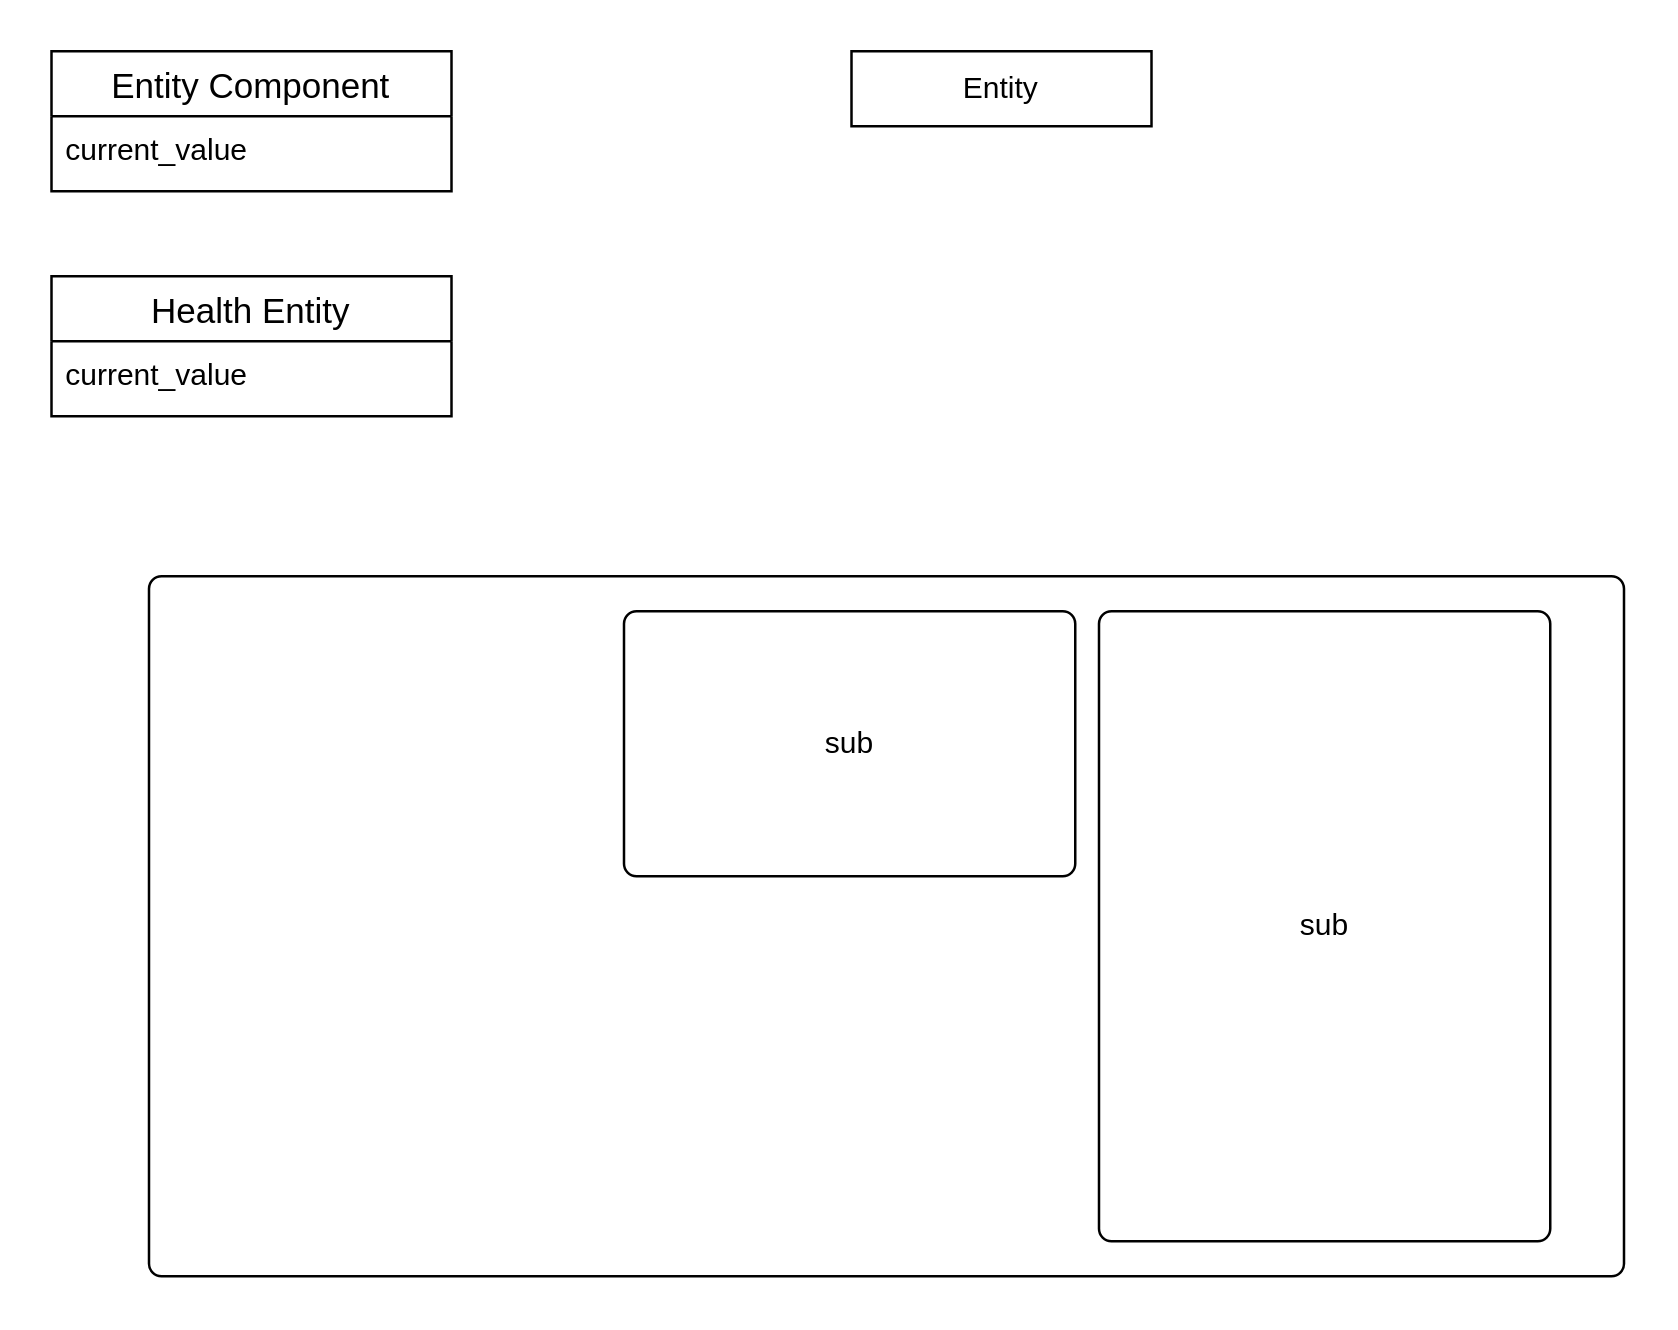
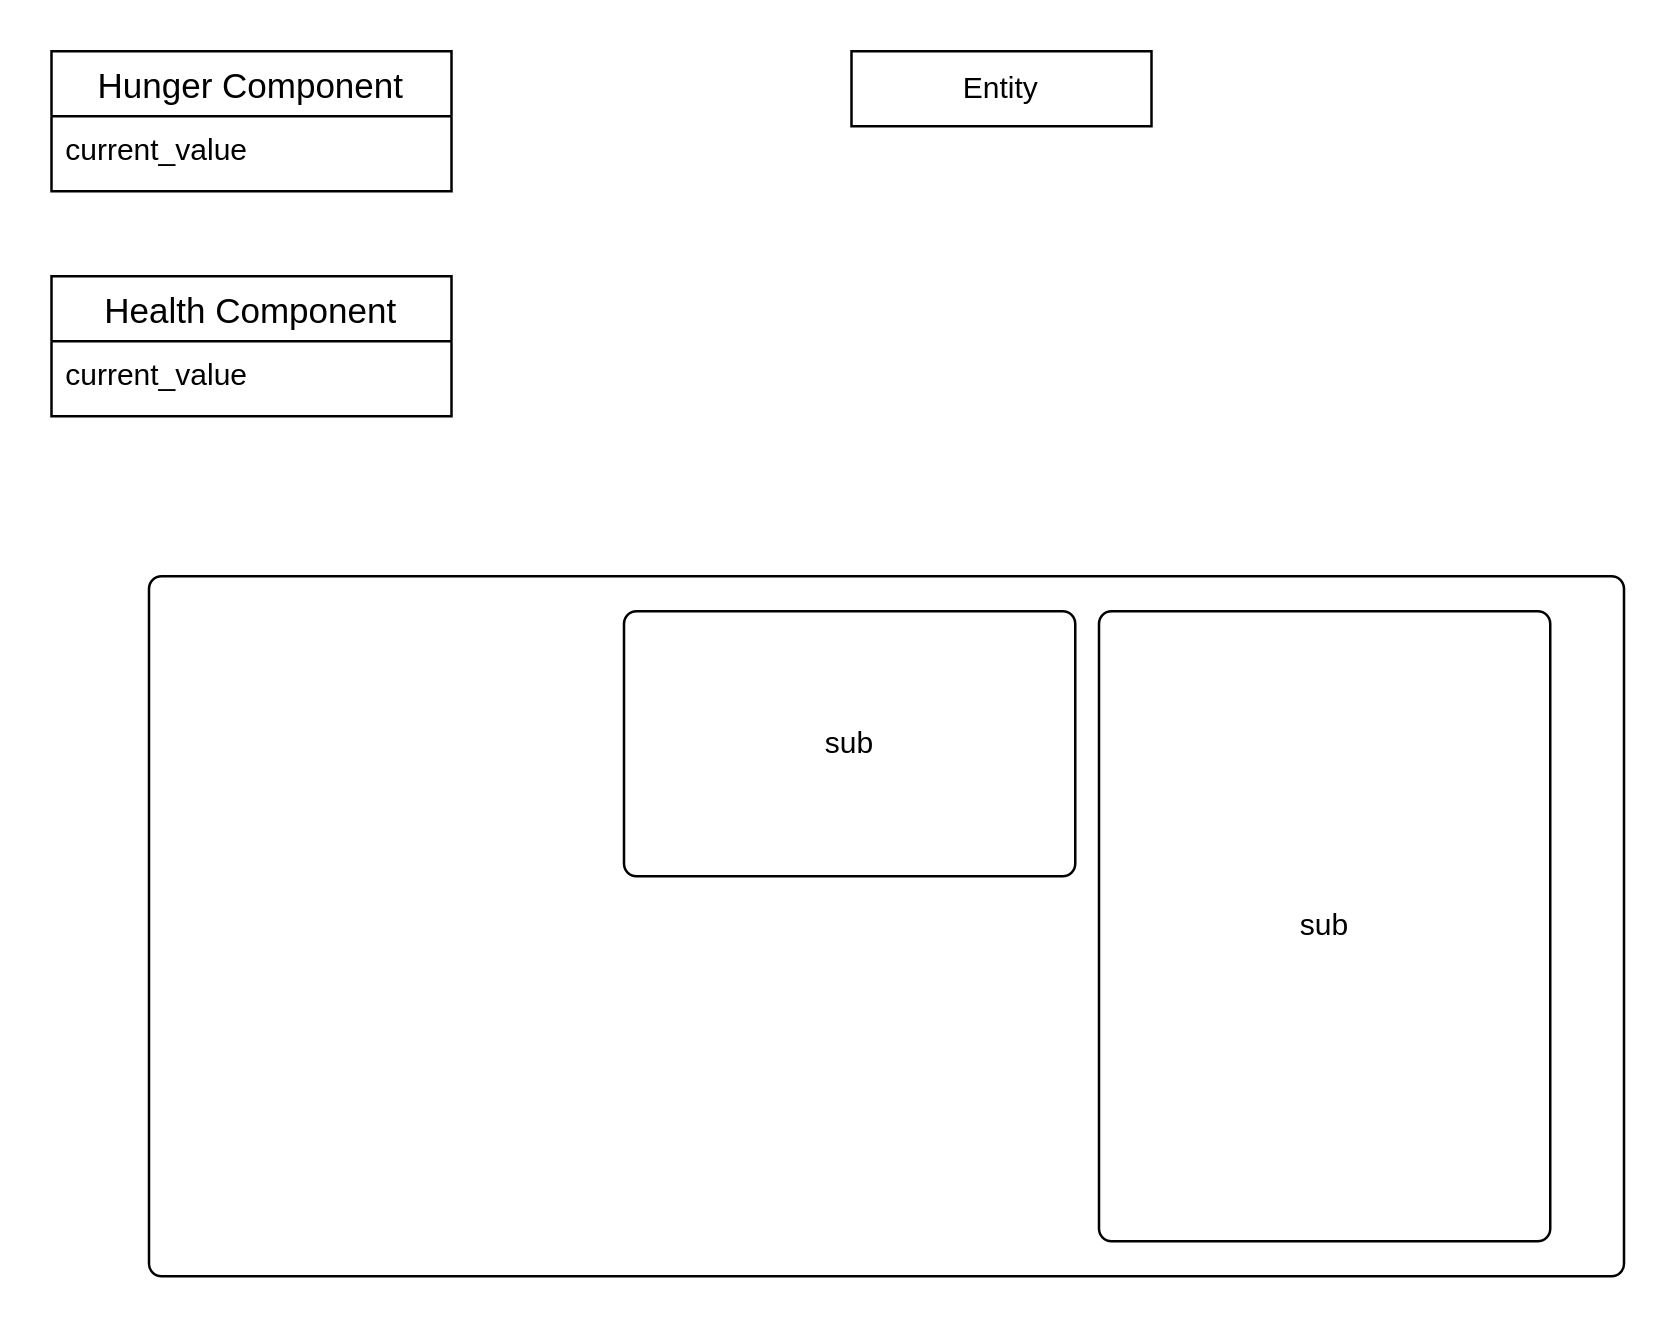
  <mxCell id="0" />
  <mxCell id="1" parent="0" />
- <mxCell id="2" value="Entity Component" style="swimlane;fontStyle=0;childLayout=stackLayout;horizontal=1;startSize=26;horizontalStack=0;resizeParent=1;resizeParentMax=0;resizeLast=0;collapsible=1;marginBottom=0;align=center;fontSize=14;" vertex="1" parent="1"><mxGeometry x="20" y="20" width="160" height="56" as="geometry" /></mxCell>
+ <mxCell id="2" value="Hunger Component" style="swimlane;fontStyle=0;childLayout=stackLayout;horizontal=1;startSize=26;horizontalStack=0;resizeParent=1;resizeParentMax=0;resizeLast=0;collapsible=1;marginBottom=0;align=center;fontSize=14;" vertex="1" parent="1"><mxGeometry x="20" y="20" width="160" height="56" as="geometry" /></mxCell>
  <mxCell id="3" value="current_value" style="text;strokeColor=none;fillColor=none;spacingLeft=4;spacingRight=4;overflow=hidden;rotatable=0;points=[[0,0.5],[1,0.5]];portConstraint=eastwest;fontSize=12;whiteSpace=wrap;html=1;" vertex="1" parent="2"><mxGeometry y="26" width="160" height="30" as="geometry" /></mxCell>
- <mxCell id="4" value="Health Entity" style="swimlane;fontStyle=0;childLayout=stackLayout;horizontal=1;startSize=26;horizontalStack=0;resizeParent=1;resizeParentMax=0;resizeLast=0;collapsible=1;marginBottom=0;align=center;fontSize=14;" vertex="1" parent="1"><mxGeometry x="20" y="110" width="160" height="56" as="geometry" /></mxCell>
+ <mxCell id="4" value="Health Component" style="swimlane;fontStyle=0;childLayout=stackLayout;horizontal=1;startSize=26;horizontalStack=0;resizeParent=1;resizeParentMax=0;resizeLast=0;collapsible=1;marginBottom=0;align=center;fontSize=14;" vertex="1" parent="1"><mxGeometry x="20" y="110" width="160" height="56" as="geometry" /></mxCell>
  <mxCell id="5" value="current_value" style="text;strokeColor=none;fillColor=none;spacingLeft=4;spacingRight=4;overflow=hidden;rotatable=0;points=[[0,0.5],[1,0.5]];portConstraint=eastwest;fontSize=12;whiteSpace=wrap;html=1;" vertex="1" parent="4"><mxGeometry y="26" width="160" height="30" as="geometry" /></mxCell>
  <mxCell id="6" value="Entity" style="whiteSpace=wrap;html=1;align=center;" vertex="1" parent="1"><mxGeometry x="340" y="20" width="120" height="30" as="geometry" /></mxCell>
  <mxCell id="7" value="" style="rounded=1;absoluteArcSize=1;html=1;arcSize=10;" vertex="1" parent="1"><mxGeometry x="59" y="230" width="590" height="280" as="geometry" /></mxCell>
  <mxCell id="8" value="sub" style="rounded=1;absoluteArcSize=1;html=1;arcSize=10;whiteSpace=wrap;points=[];strokeColor=inherit;fillColor=inherit;" vertex="1" parent="7"><mxGeometry x="380" y="14" width="180.5" height="252" as="geometry" /></mxCell>
  <mxCell id="9" value="sub" style="rounded=1;absoluteArcSize=1;html=1;arcSize=10;whiteSpace=wrap;points=[];strokeColor=inherit;fillColor=inherit;" vertex="1" parent="7"><mxGeometry x="190" y="14" width="180.5" height="106" as="geometry" /></mxCell>
